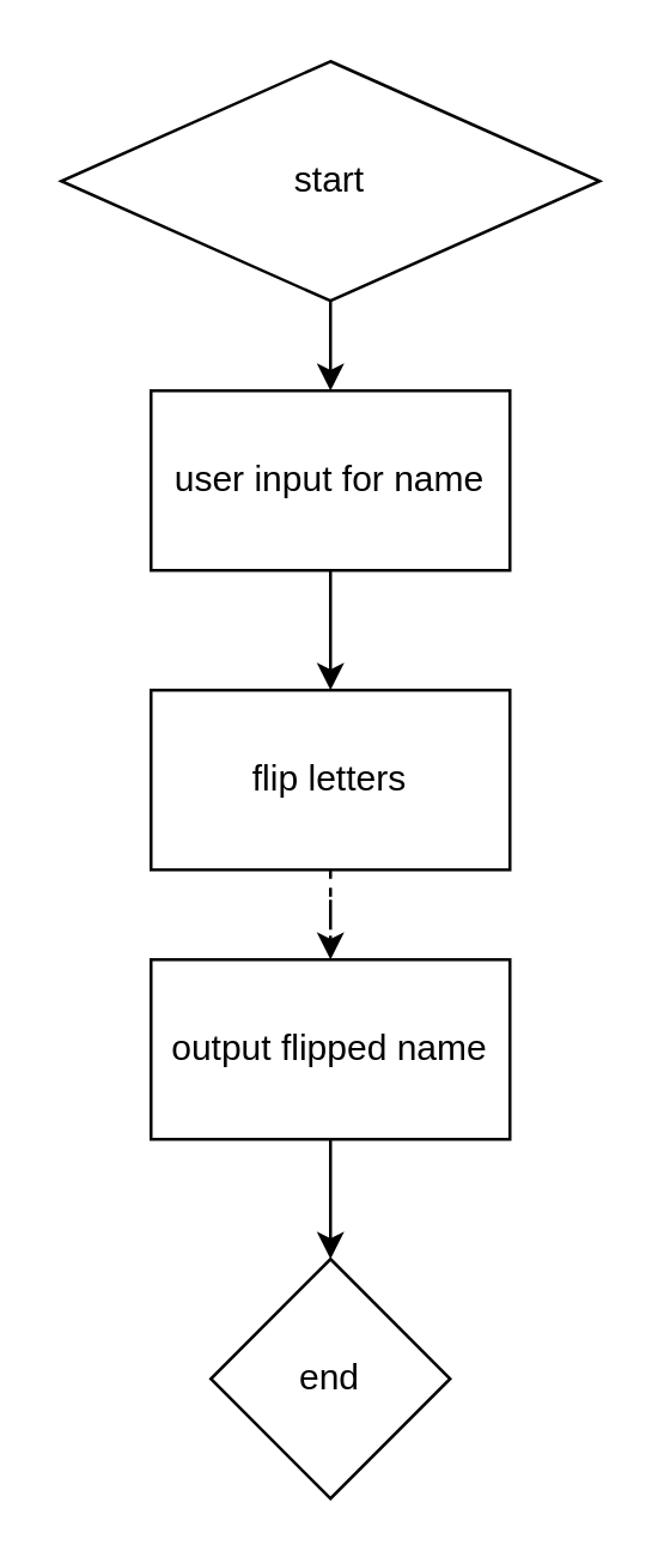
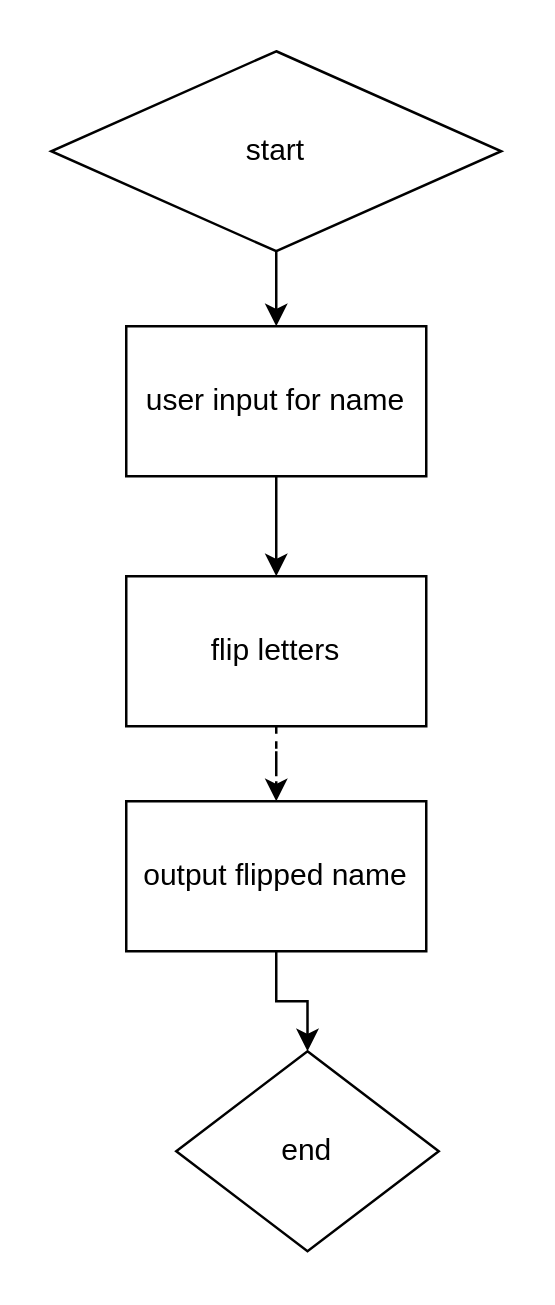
  <mxCell id="0" />
  <mxCell id="1" parent="0" />
  <mxCell id="2" style="edgeStyle=orthogonalEdgeStyle;rounded=0;orthogonalLoop=1;jettySize=auto;html=1;" edge="1" parent="1" source="3" target="5"><mxGeometry relative="1" as="geometry" /></mxCell>
  <mxCell id="3" value="start" style="rhombus;whiteSpace=wrap;html=1;" vertex="1" parent="1"><mxGeometry x="20" y="20" width="180" height="80" as="geometry" /></mxCell>
  <mxCell id="4" style="edgeStyle=orthogonalEdgeStyle;rounded=0;orthogonalLoop=1;jettySize=auto;html=1;" edge="1" parent="1" source="5" target="7"><mxGeometry relative="1" as="geometry" /></mxCell>
  <mxCell id="5" value="user input for name" style="rounded=0;whiteSpace=wrap;html=1;" vertex="1" parent="1"><mxGeometry x="50" y="130" width="120" height="60" as="geometry" /></mxCell>
  <mxCell id="6" style="edgeStyle=orthogonalEdgeStyle;rounded=0;orthogonalLoop=1;jettySize=auto;html=1;dashed=1;" edge="1" parent="1" source="7" target="10"><mxGeometry relative="1" as="geometry" /></mxCell>
  <mxCell id="7" value="flip letters" style="rounded=0;whiteSpace=wrap;html=1;" vertex="1" parent="1"><mxGeometry x="50" y="230" width="120" height="60" as="geometry" /></mxCell>
- <mxCell id="8" value="end" style="rhombus;whiteSpace=wrap;html=1;" vertex="1" parent="1"><mxGeometry x="70" y="420" width="80" height="80" as="geometry" /></mxCell>
+ <mxCell id="8" value="end" style="rhombus;whiteSpace=wrap;html=1;" vertex="1" parent="1"><mxGeometry x="70" y="420" width="105" height="80" as="geometry" /></mxCell>
  <mxCell id="9" style="edgeStyle=orthogonalEdgeStyle;rounded=0;orthogonalLoop=1;jettySize=auto;html=1;" edge="1" parent="1" source="10" target="8"><mxGeometry relative="1" as="geometry" /></mxCell>
  <mxCell id="10" value="output flipped name" style="rounded=0;whiteSpace=wrap;html=1;" vertex="1" parent="1"><mxGeometry x="50" y="320" width="120" height="60" as="geometry" /></mxCell>
